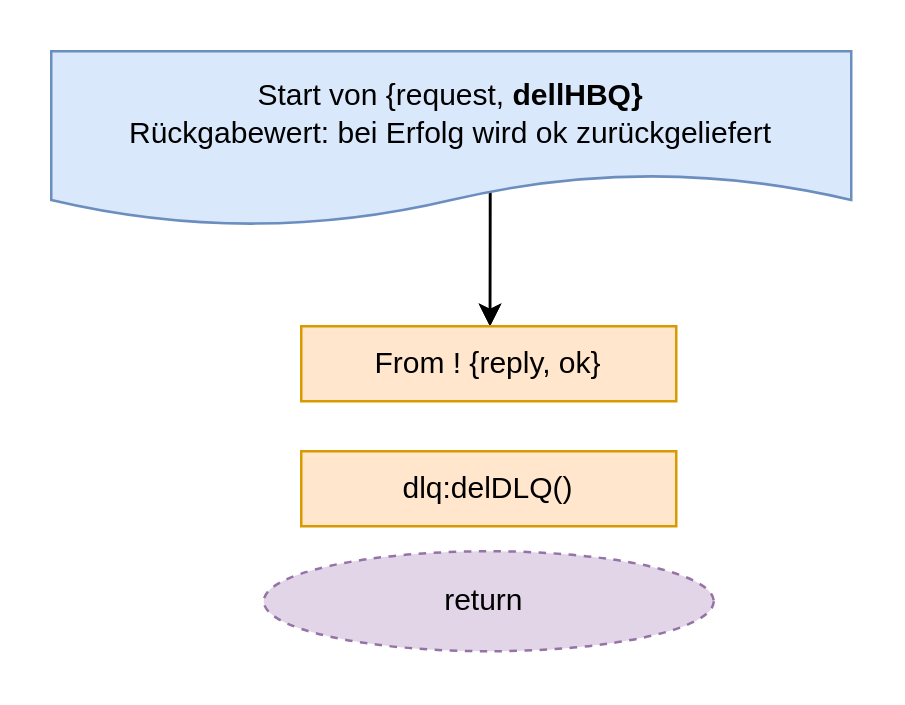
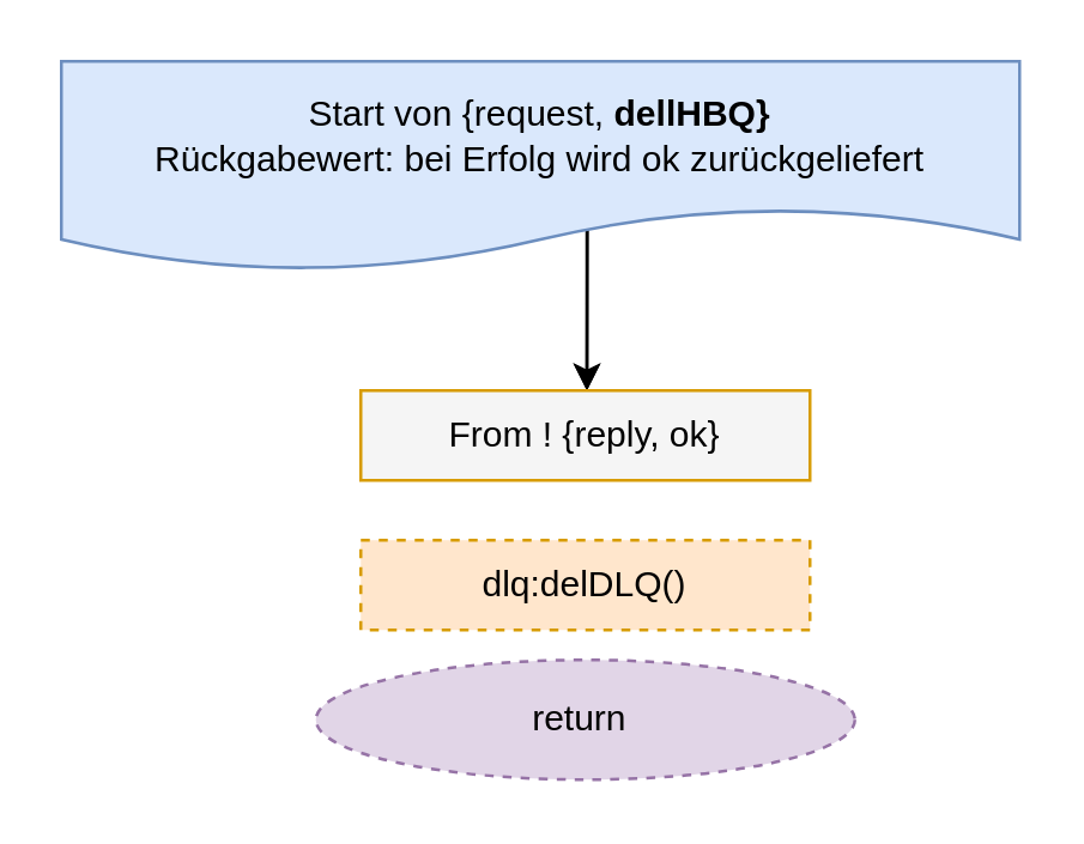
  <mxCell id="0" />
  <mxCell id="1" parent="0" />
  <mxCell id="2" style="edgeStyle=orthogonalEdgeStyle;rounded=0;orthogonalLoop=1;jettySize=auto;html=1;exitX=0.5;exitY=0;exitDx=0;exitDy=0;" parent="1" edge="1"><mxGeometry relative="1" as="geometry"><Array as="points"><mxPoint x="195.65" y="50" /><mxPoint x="195.65" y="50" /></Array><mxPoint x="195.5" y="130.007" as="targetPoint" /><mxPoint x="195.47" y="30" as="sourcePoint" /></mxGeometry></mxCell>
  <mxCell id="3" style="edgeStyle=orthogonalEdgeStyle;rounded=0;orthogonalLoop=1;jettySize=auto;html=1;exitX=0.5;exitY=0;exitDx=0;exitDy=0;" parent="1" source="4" edge="1"><mxGeometry relative="1" as="geometry"><Array as="points"><mxPoint x="195.65" y="50" /><mxPoint x="195.65" y="50" /></Array><mxPoint x="195.5" y="130.007" as="targetPoint" /></mxGeometry></mxCell>
  <mxCell id="4" value="Start von {request,&amp;nbsp;&lt;b&gt;dellHBQ}&lt;/b&gt;&lt;br&gt;Rückgabewert: bei Erfolg wird ok zurückgeliefert" style="shape=document;whiteSpace=wrap;html=1;boundedLbl=1;fillColor=#dae8fc;strokeColor=#6c8ebf;" parent="1" vertex="1"><mxGeometry x="20" y="20" width="320" height="70" as="geometry" /></mxCell>
  <mxCell id="5" value="return&amp;nbsp;" style="ellipse;whiteSpace=wrap;html=1;rounded=0;fillColor=#e1d5e7;strokeColor=#9673a6;dashed=1;" parent="1" vertex="1"><mxGeometry x="105" y="220" width="180" height="40" as="geometry" /></mxCell>
- <mxCell id="6" value="dlq:delDLQ()" style="rounded=0;whiteSpace=wrap;html=1;fillColor=#ffe6cc;strokeColor=#d79b00;" parent="1" vertex="1"><mxGeometry x="120" y="180" width="150" height="30" as="geometry" /></mxCell>
- <mxCell id="7" value="From ! {reply, ok}" style="rounded=0;whiteSpace=wrap;html=1;fillColor=#ffe6cc;strokeColor=#d79b00;" vertex="1" parent="1"><mxGeometry x="120" y="130" width="150" height="30" as="geometry" /></mxCell>
+ <mxCell id="6" value="dlq:delDLQ()" style="rounded=0;whiteSpace=wrap;html=1;fillColor=#ffe6cc;strokeColor=#d79b00;dashed=1;" parent="1" vertex="1"><mxGeometry x="120" y="180" width="150" height="30" as="geometry" /></mxCell>
+ <mxCell id="7" value="From ! {reply, ok}" style="rounded=0;whiteSpace=wrap;html=1;fillColor=#f5f5f5;strokeColor=#d79b00;" vertex="1" parent="1"><mxGeometry x="120" y="130" width="150" height="30" as="geometry" /></mxCell>
